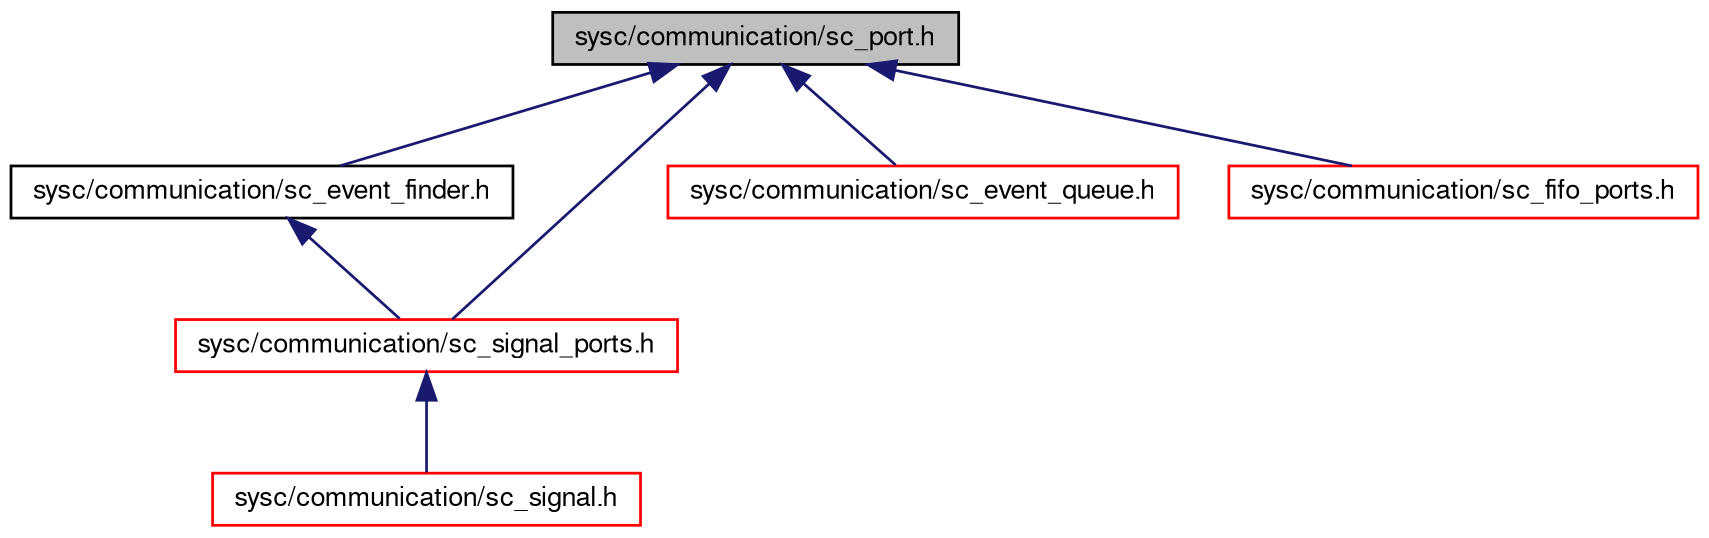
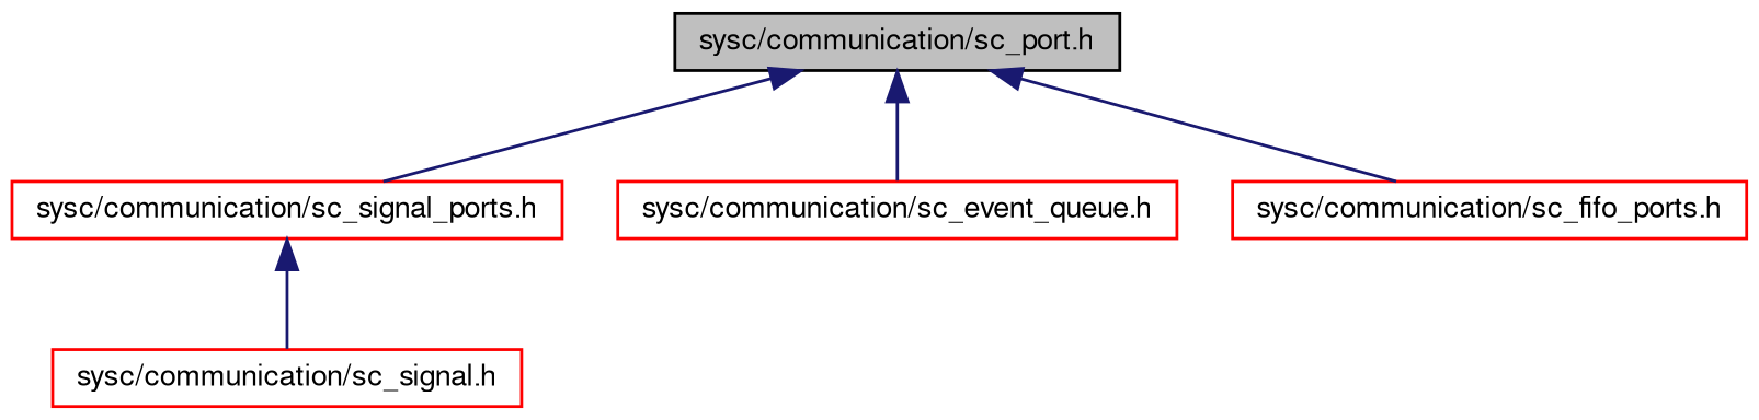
  digraph {
    node [color=red fillcolor=white fontname=FreeSans fontsize=10 shape=record style=filled]
    edge [color=midnightblue dir=back fontname=FreeSans fontsize=10 labelfontname=FreeSans labelfontsize=10 style=solid]
    n1 [color=black fillcolor=grey75 fontcolor=black height=0.2 label="sysc/communication/sc_port.h" width=0.4]
-   n2 [color=black height=0.2 label="sysc/communication/sc_event_finder.h" width=0.4]
    n3 [height=0.2 label="sysc/communication/sc_signal_ports.h" width=0.4]
    n4 [height=0.2 label="sysc/communication/sc_event_queue.h" width=0.4]
    n5 [height=0.2 label="sysc/communication/sc_fifo_ports.h" width=0.4]
    n6 [height=0.2 label="sysc/communication/sc_signal.h" width=0.4]
-   n1 -> n2
    n1 -> n3
    n1 -> n4
    n1 -> n5
-   n2 -> n3
    n3 -> n6
  }
